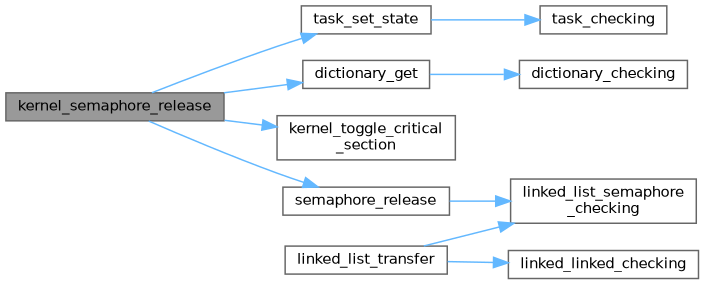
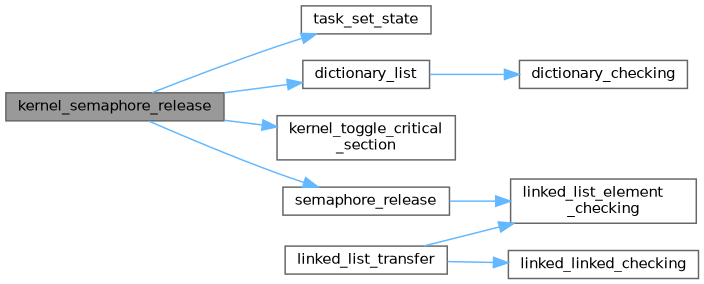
  digraph {
    rankdir=LR
    node [color=grey40 fillcolor=white fontname=Helvetica fontsize=10 shape=box style=filled]
    edge [color=steelblue1 fontname=Helvetica fontsize=10 labelfontname=Helvetica labelfontsize=10 style=solid]
    n1 [color=gray40 fillcolor=grey60 fontcolor=black height=0.2 label=kernel_semaphore_release width=0.4]
-   n2 [height=0.2 label=dictionary_get width=0.4]
+   n2 [height=0.2 label=dictionary_list width=0.4]
    n3 [height=0.2 label="kernel_toggle_critical\l_section" width=0.4]
    n4 [height=0.2 label=semaphore_release width=0.4]
    n5 [height=0.2 label=task_set_state width=0.4]
    n6 [height=0.2 label=dictionary_checking width=0.4]
    n7 [height=0.2 label=linked_list_transfer width=0.4]
    n8 [height=0.2 label=linked_linked_checking width=0.4]
-   n9 [height=0.2 label="linked_list_semaphore\l_checking" width=0.4]
-   n10 [height=0.2 label=task_checking width=0.4]
+   n9 [height=0.2 label="linked_list_element\l_checking" width=0.4]
    n1 -> n2
    n1 -> n3
    n1 -> n4
    n1 -> n5
    n2 -> n6
    n4 -> n9
-   n5 -> n10
    n7 -> n8
    n7 -> n9
  }
